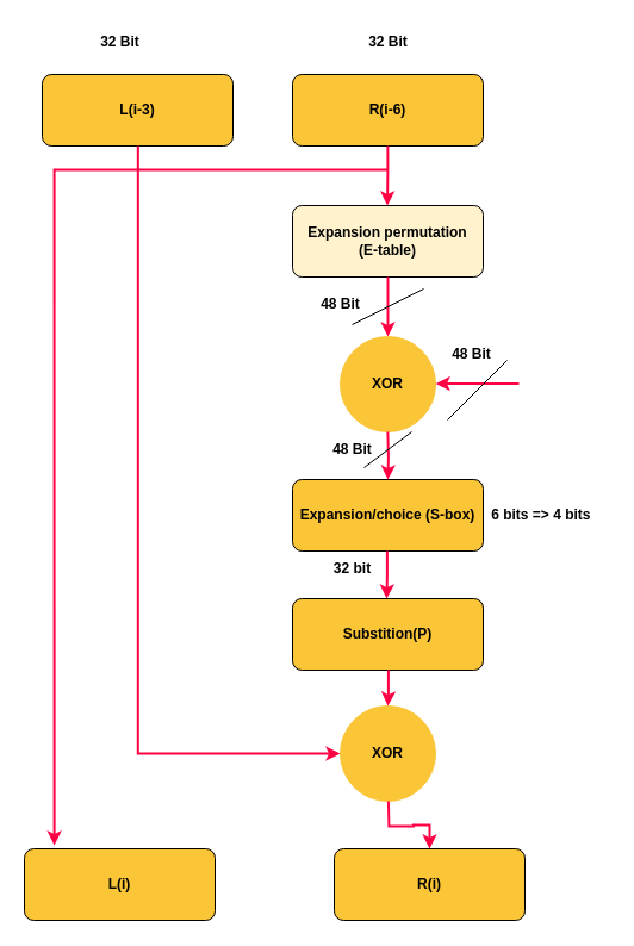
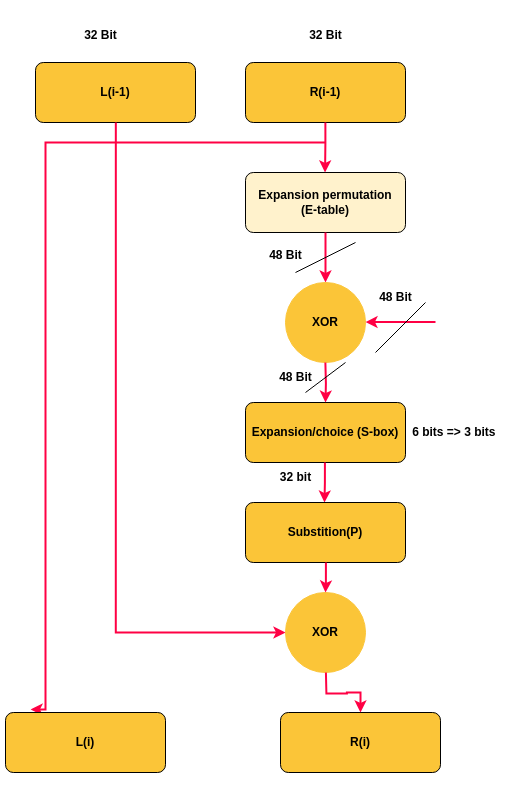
  <mxCell id="0" />
  <mxCell id="1" parent="0" />
- <mxCell id="2" value="&lt;b&gt;R(i-6)&lt;/b&gt;" style="rounded=1;whiteSpace=wrap;html=1;arcSize=13;fillColor=#FBC538;" parent="1" vertex="1"><mxGeometry x="245" y="62" width="160" height="60" as="geometry" /></mxCell>
+ <mxCell id="2" value="&lt;b&gt;R(i-1)&lt;/b&gt;" style="rounded=1;whiteSpace=wrap;html=1;arcSize=13;fillColor=#FBC538;" parent="1" vertex="1"><mxGeometry x="245" y="62" width="160" height="60" as="geometry" /></mxCell>
  <mxCell id="3" value="&lt;b&gt;Expansion permutation&lt;br&gt;(E-table)&lt;br&gt;&lt;/b&gt;" style="rounded=1;whiteSpace=wrap;html=1;arcSize=13;fillColor=#fff2cc;" parent="1" vertex="1"><mxGeometry x="245" y="172" width="160" height="60" as="geometry" /></mxCell>
  <mxCell id="4" style="edgeStyle=orthogonalEdgeStyle;rounded=0;orthogonalLoop=1;jettySize=auto;html=1;strokeColor=#FF0044;strokeWidth=2;" parent="1" edge="1"><mxGeometry relative="1" as="geometry"><mxPoint x="324.55" y="172" as="targetPoint" /><mxPoint x="324.88" y="122" as="sourcePoint" /><Array as="points"><mxPoint x="324.55" y="142" /><mxPoint x="324.55" y="142" /></Array></mxGeometry></mxCell>
  <mxCell id="5" style="edgeStyle=orthogonalEdgeStyle;rounded=0;orthogonalLoop=1;jettySize=auto;html=1;strokeColor=#FF0044;strokeWidth=2;entryX=0.5;entryY=0;entryDx=0;entryDy=0;exitX=0.5;exitY=1;exitDx=0;exitDy=0;" parent="1" source="3" edge="1"><mxGeometry relative="1" as="geometry"><mxPoint x="325" y="282" as="targetPoint" /><mxPoint x="325" y="242" as="sourcePoint" /><Array as="points" /></mxGeometry></mxCell>
  <mxCell id="6" value="&lt;b&gt;32 Bit&lt;/b&gt;" style="text;html=1;align=center;verticalAlign=middle;resizable=0;points=[];autosize=1;strokeColor=none;fillColor=none;" vertex="1" parent="1"><mxGeometry x="295" y="20" width="60" height="30" as="geometry" /></mxCell>
- <mxCell id="7" value="&lt;b&gt;L(i-3)&lt;/b&gt;" style="rounded=1;whiteSpace=wrap;html=1;arcSize=13;fillColor=#FBC538;" vertex="1" parent="1"><mxGeometry x="35" y="62" width="160" height="60" as="geometry" /></mxCell>
+ <mxCell id="7" value="&lt;b&gt;L(i-1)&lt;/b&gt;" style="rounded=1;whiteSpace=wrap;html=1;arcSize=13;fillColor=#FBC538;" vertex="1" parent="1"><mxGeometry x="35" y="62" width="160" height="60" as="geometry" /></mxCell>
  <mxCell id="8" value="&lt;b style=&quot;border-color: var(--border-color);&quot;&gt;32 Bit&lt;/b&gt;" style="text;html=1;align=center;verticalAlign=middle;resizable=0;points=[];autosize=1;strokeColor=none;fillColor=none;" vertex="1" parent="1"><mxGeometry x="70" y="20" width="60" height="30" as="geometry" /></mxCell>
  <mxCell id="9" value="" style="endArrow=none;html=1;rounded=0;" edge="1" parent="1"><mxGeometry width="50" height="50" relative="1" as="geometry"><mxPoint x="295" y="272" as="sourcePoint" /><mxPoint x="355" y="242" as="targetPoint" /></mxGeometry></mxCell>
  <mxCell id="10" value="&lt;b&gt;48 Bit&lt;/b&gt;" style="text;html=1;align=center;verticalAlign=middle;resizable=0;points=[];autosize=1;strokeColor=none;fillColor=none;" vertex="1" parent="1"><mxGeometry x="255" y="240" width="60" height="30" as="geometry" /></mxCell>
  <mxCell id="11" value="&lt;b&gt;XOR&lt;/b&gt;" style="ellipse;whiteSpace=wrap;html=1;aspect=fixed;fillColor=#FBC538;strokeColor=#fbc538;" vertex="1" parent="1"><mxGeometry x="285" y="282" width="80" height="80" as="geometry" /></mxCell>
  <mxCell id="12" style="edgeStyle=orthogonalEdgeStyle;rounded=0;orthogonalLoop=1;jettySize=auto;html=1;strokeColor=#FF0044;strokeWidth=2;" edge="1" parent="1"><mxGeometry relative="1" as="geometry"><mxPoint x="365" y="321.55" as="targetPoint" /><mxPoint x="385" y="321.55" as="sourcePoint" /><Array as="points"><mxPoint x="435" y="321.47" /></Array></mxGeometry></mxCell>
  <mxCell id="13" value="" style="endArrow=none;html=1;rounded=0;" edge="1" parent="1"><mxGeometry width="50" height="50" relative="1" as="geometry"><mxPoint x="375" y="352" as="sourcePoint" /><mxPoint x="425" y="302" as="targetPoint" /></mxGeometry></mxCell>
  <mxCell id="14" value="&lt;b&gt;48 Bit&lt;/b&gt;" style="text;html=1;align=center;verticalAlign=middle;resizable=0;points=[];autosize=1;strokeColor=none;fillColor=none;" vertex="1" parent="1"><mxGeometry x="365" y="282" width="60" height="30" as="geometry" /></mxCell>
  <mxCell id="15" value="&lt;b&gt;Expansion/choice (S-box)&lt;br&gt;&lt;/b&gt;" style="rounded=1;whiteSpace=wrap;html=1;arcSize=13;fillColor=#FBC538;" vertex="1" parent="1"><mxGeometry x="245" y="402" width="160" height="60" as="geometry" /></mxCell>
  <mxCell id="16" style="edgeStyle=orthogonalEdgeStyle;rounded=0;orthogonalLoop=1;jettySize=auto;html=1;strokeColor=#FF0044;strokeWidth=2;entryX=0.5;entryY=0;entryDx=0;entryDy=0;" edge="1" parent="1" target="15"><mxGeometry relative="1" as="geometry"><mxPoint x="325" y="392" as="targetPoint" /><mxPoint x="324.88" y="362" as="sourcePoint" /><Array as="points" /></mxGeometry></mxCell>
  <mxCell id="17" value="" style="endArrow=none;html=1;rounded=0;" edge="1" parent="1"><mxGeometry width="50" height="50" relative="1" as="geometry"><mxPoint x="305" y="392" as="sourcePoint" /><mxPoint x="345" y="362" as="targetPoint" /><Array as="points"><mxPoint x="345" y="362" /></Array></mxGeometry></mxCell>
  <mxCell id="18" value="&lt;b&gt;48 Bit&lt;/b&gt;" style="text;html=1;align=center;verticalAlign=middle;resizable=0;points=[];autosize=1;strokeColor=none;fillColor=none;" vertex="1" parent="1"><mxGeometry x="265" y="362" width="60" height="30" as="geometry" /></mxCell>
  <mxCell id="19" style="edgeStyle=orthogonalEdgeStyle;rounded=0;orthogonalLoop=1;jettySize=auto;html=1;strokeColor=#FF0044;strokeWidth=2;" edge="1" parent="1"><mxGeometry relative="1" as="geometry"><mxPoint x="324" y="502" as="targetPoint" /><mxPoint x="324.42" y="462" as="sourcePoint" /><Array as="points"><mxPoint x="324.09" y="482" /><mxPoint x="324.09" y="482" /></Array></mxGeometry></mxCell>
  <mxCell id="20" value="&lt;b&gt;Substition(P)&lt;/b&gt;" style="rounded=1;whiteSpace=wrap;html=1;arcSize=13;fillColor=#FBC538;" vertex="1" parent="1"><mxGeometry x="245" y="502" width="160" height="60" as="geometry" /></mxCell>
  <mxCell id="21" value="&lt;b&gt;32 bit&lt;/b&gt;" style="text;html=1;align=center;verticalAlign=middle;resizable=0;points=[];autosize=1;strokeColor=none;fillColor=none;" vertex="1" parent="1"><mxGeometry x="270" y="462" width="50" height="30" as="geometry" /></mxCell>
- <mxCell id="22" value="&lt;b&gt;6 bits =&amp;gt; 4 bits&amp;nbsp;&lt;/b&gt;" style="text;html=1;align=center;verticalAlign=middle;resizable=0;points=[];autosize=1;strokeColor=none;fillColor=none;" vertex="1" parent="1"><mxGeometry x="400" y="417" width="110" height="30" as="geometry" /></mxCell>
+ <mxCell id="22" value="&lt;b&gt;6 bits =&amp;gt; 3 bits&amp;nbsp;&lt;/b&gt;" style="text;html=1;align=center;verticalAlign=middle;resizable=0;points=[];autosize=1;strokeColor=none;fillColor=none;" vertex="1" parent="1"><mxGeometry x="400" y="417" width="110" height="30" as="geometry" /></mxCell>
  <mxCell id="23" value="&lt;b&gt;XOR&lt;/b&gt;" style="ellipse;whiteSpace=wrap;html=1;aspect=fixed;fillColor=#FBC538;strokeColor=#fbc538;" vertex="1" parent="1"><mxGeometry x="285" y="592" width="80" height="80" as="geometry" /></mxCell>
  <mxCell id="24" style="edgeStyle=orthogonalEdgeStyle;rounded=0;orthogonalLoop=1;jettySize=auto;html=1;strokeColor=#FF0044;strokeWidth=2;" edge="1" parent="1"><mxGeometry relative="1" as="geometry"><mxPoint x="325" y="592" as="targetPoint" /><mxPoint x="325.42" y="562" as="sourcePoint" /><Array as="points"><mxPoint x="325.09" y="582" /><mxPoint x="325.09" y="582" /></Array></mxGeometry></mxCell>
  <mxCell id="25" value="&lt;b&gt;R(i)&lt;/b&gt;" style="rounded=1;whiteSpace=wrap;html=1;arcSize=13;fillColor=#FBC538;" vertex="1" parent="1"><mxGeometry x="280" y="712" width="160" height="60" as="geometry" /></mxCell>
  <mxCell id="26" style="edgeStyle=orthogonalEdgeStyle;rounded=0;orthogonalLoop=1;jettySize=auto;html=1;strokeColor=#FF0044;strokeWidth=2;entryX=0.5;entryY=0;entryDx=0;entryDy=0;entryPerimeter=0;" edge="1" parent="1" target="25"><mxGeometry relative="1" as="geometry"><mxPoint x="325" y="702" as="targetPoint" /><mxPoint x="325.42" y="672" as="sourcePoint" /><Array as="points" /></mxGeometry></mxCell>
  <mxCell id="27" style="edgeStyle=orthogonalEdgeStyle;rounded=0;orthogonalLoop=1;jettySize=auto;html=1;strokeColor=#FF0044;strokeWidth=2;entryX=0.157;entryY=-0.051;entryDx=0;entryDy=0;entryPerimeter=0;" edge="1" parent="1" target="28"><mxGeometry relative="1" as="geometry"><mxPoint x="45" y="692" as="targetPoint" /><mxPoint x="324.56" y="142" as="sourcePoint" /><Array as="points"><mxPoint x="45" y="142" /></Array></mxGeometry></mxCell>
- <mxCell id="28" value="&lt;b&gt;L(i)&lt;/b&gt;" style="rounded=1;whiteSpace=wrap;html=1;arcSize=13;fillColor=#FBC538;" vertex="1" parent="1"><mxGeometry x="20" y="712" width="160" height="60" as="geometry" /></mxCell>
+ <mxCell id="28" value="&lt;b&gt;L(i)&lt;/b&gt;" style="rounded=1;whiteSpace=wrap;html=1;arcSize=13;fillColor=#FBC538;" vertex="1" parent="1"><mxGeometry x="5" y="712" width="160" height="60" as="geometry" /></mxCell>
  <mxCell id="29" style="edgeStyle=orthogonalEdgeStyle;rounded=0;orthogonalLoop=1;jettySize=auto;html=1;strokeColor=#FF0044;strokeWidth=2;entryX=0;entryY=0.5;entryDx=0;entryDy=0;" edge="1" parent="1" target="23"><mxGeometry relative="1" as="geometry"><mxPoint x="115" y="172" as="targetPoint" /><mxPoint x="115.33" y="122" as="sourcePoint" /><Array as="points"><mxPoint x="115" y="632" /></Array></mxGeometry></mxCell>
